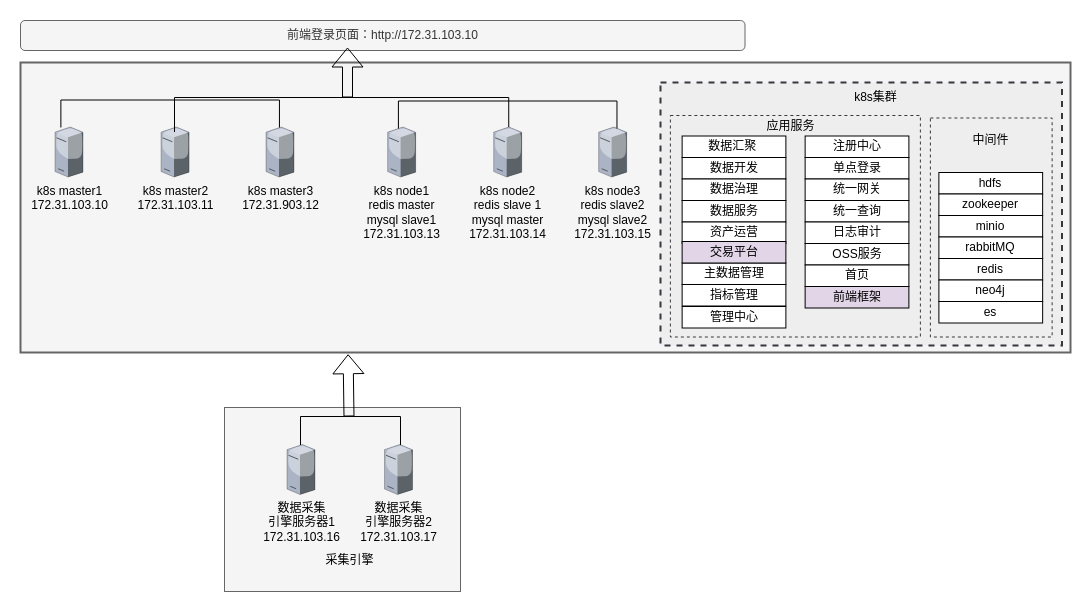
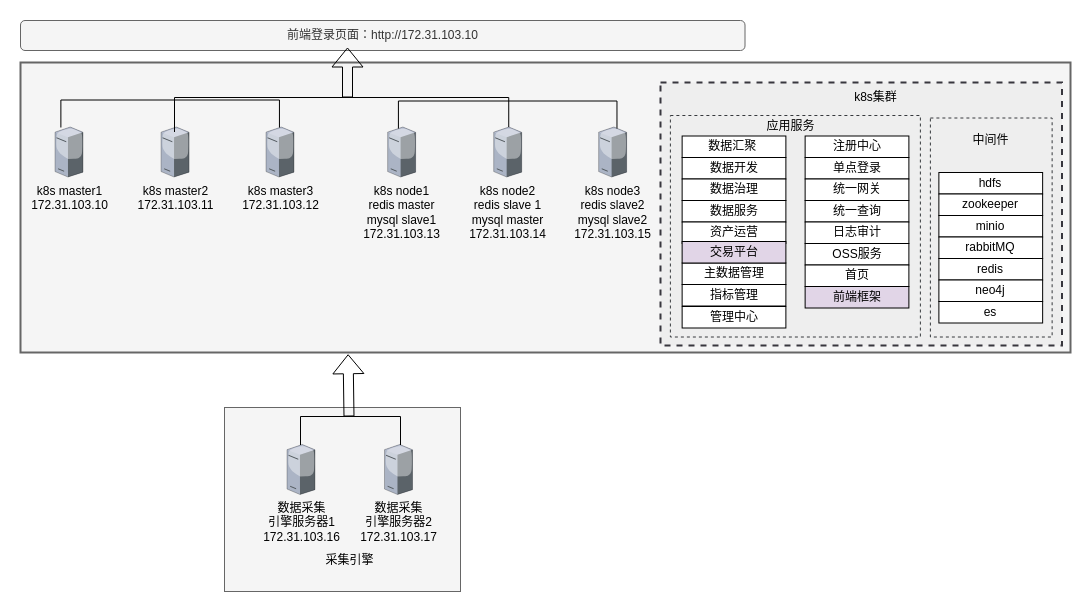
  <mxCell id="0" />
  <mxCell id="1" parent="0" />
  <mxCell id="2" value="" style="rounded=0;whiteSpace=wrap;html=1;fillColor=#f5f5f5;strokeColor=#666666;fontColor=#333333;" vertex="1" parent="1"><mxGeometry x="224" y="407" width="236" height="184" as="geometry" /></mxCell>
  <mxCell id="3" value="" style="rounded=0;whiteSpace=wrap;html=1;fillColor=#f5f5f5;strokeColor=#666666;fontColor=#333333;strokeWidth=2;" vertex="1" parent="1"><mxGeometry x="20" y="62" width="1050" height="290" as="geometry" /></mxCell>
  <mxCell id="4" value="前端登录页面：http://172.31.103.10" style="rounded=1;whiteSpace=wrap;html=1;fillColor=#f5f5f5;strokeColor=#666666;fontColor=#333333;" vertex="1" parent="1"><mxGeometry x="20" y="20" width="724.5" height="30" as="geometry" /></mxCell>
  <mxCell id="5" value="k8s&amp;nbsp;master1&lt;br&gt;172.31.103.10" style="verticalLabelPosition=bottom;sketch=0;aspect=fixed;html=1;verticalAlign=top;strokeColor=rgb(0, 0, 0);align=center;outlineConnect=0;shape=mxgraph.citrix.tower_server;shadow=0;dashed=0;fontFamily=Helvetica;fontSize=12;fontColor=rgb(0, 0, 0);fillColor=rgb(255, 255, 255);" vertex="1" parent="1"><mxGeometry x="54.5" y="126.5" width="28.0" height="50" as="geometry" /></mxCell>
  <mxCell id="6" value="k8s&amp;nbsp;master2&lt;br&gt;172.31.103.11" style="verticalLabelPosition=bottom;sketch=0;aspect=fixed;html=1;verticalAlign=top;strokeColor=rgb(0, 0, 0);align=center;outlineConnect=0;shape=mxgraph.citrix.tower_server;shadow=0;dashed=0;fontFamily=Helvetica;fontSize=12;fontColor=rgb(0, 0, 0);fillColor=rgb(255, 255, 255);" vertex="1" parent="1"><mxGeometry x="160.56" y="126.5" width="28.0" height="50" as="geometry" /></mxCell>
- <mxCell id="7" value="k8s&amp;nbsp;master3&lt;br&gt;172.31.903.12" style="verticalLabelPosition=bottom;sketch=0;aspect=fixed;html=1;verticalAlign=top;strokeColor=rgb(0, 0, 0);align=center;outlineConnect=0;shape=mxgraph.citrix.tower_server;shadow=0;dashed=0;fontFamily=Helvetica;fontSize=12;fontColor=rgb(0, 0, 0);fillColor=rgb(255, 255, 255);" vertex="1" parent="1"><mxGeometry x="265.5" y="126.5" width="28.0" height="50" as="geometry" /></mxCell>
+ <mxCell id="7" value="k8s&amp;nbsp;master3&lt;br&gt;172.31.103.12" style="verticalLabelPosition=bottom;sketch=0;aspect=fixed;html=1;verticalAlign=top;strokeColor=rgb(0, 0, 0);align=center;outlineConnect=0;shape=mxgraph.citrix.tower_server;shadow=0;dashed=0;fontFamily=Helvetica;fontSize=12;fontColor=rgb(0, 0, 0);fillColor=rgb(255, 255, 255);" vertex="1" parent="1"><mxGeometry x="265.5" y="126.5" width="28.0" height="50" as="geometry" /></mxCell>
  <mxCell id="8" value="" style="shape=partialRectangle;whiteSpace=wrap;html=1;bottom=1;right=1;left=1;top=0;fillColor=none;routingCenterX=-0.5;rounded=1;rotation=-180;" vertex="1" parent="1"><mxGeometry x="174" y="97" width="334.24" height="34" as="geometry" /></mxCell>
  <mxCell id="9" value="数据采集&lt;br&gt;引擎服务器1&lt;br&gt;172.31.103.16" style="verticalLabelPosition=bottom;sketch=0;aspect=fixed;html=1;verticalAlign=top;strokeColor=rgb(0, 0, 0);align=center;outlineConnect=0;shape=mxgraph.citrix.tower_server;shadow=0;dashed=0;fontFamily=Helvetica;fontSize=12;fontColor=rgb(0, 0, 0);fillColor=rgb(255, 255, 255);" vertex="1" parent="1"><mxGeometry x="286.5" y="444" width="28.0" height="50" as="geometry" /></mxCell>
  <mxCell id="10" value="采集引擎" style="text;html=1;align=center;verticalAlign=middle;resizable=0;points=[];autosize=1;strokeColor=none;fillColor=none;" vertex="1" parent="1"><mxGeometry x="320" y="551" width="58" height="18" as="geometry" /></mxCell>
  <mxCell id="11" value="" style="shape=partialRectangle;whiteSpace=wrap;html=1;bottom=1;right=1;left=1;top=0;fillColor=none;routingCenterX=-0.5;rounded=1;rotation=-180;" vertex="1" parent="1"><mxGeometry x="60.38" y="99.5" width="218.56" height="27" as="geometry" /></mxCell>
  <mxCell id="12" value="" style="rounded=0;whiteSpace=wrap;html=1;dashed=1;fillColor=#eeeeee;strokeColor=#38373e;strokeWidth=2;" vertex="1" parent="1"><mxGeometry x="660" y="82" width="401.5" height="263" as="geometry" /></mxCell>
  <mxCell id="13" value="" style="rounded=0;whiteSpace=wrap;html=1;dashed=1;fillColor=#eeeeee;strokeColor=#36393d;" vertex="1" parent="1"><mxGeometry x="929.88" y="117.5" width="121.75" height="219" as="geometry" /></mxCell>
  <mxCell id="14" value="中间件" style="text;html=1;align=center;verticalAlign=middle;resizable=0;points=[];autosize=1;strokeColor=none;fillColor=none;" vertex="1" parent="1"><mxGeometry x="963.26" y="126.5" width="54" height="26" as="geometry" /></mxCell>
  <mxCell id="15" value="hdfs" style="rounded=0;whiteSpace=wrap;html=1;" vertex="1" parent="1"><mxGeometry x="938.38" y="172" width="103.75" height="21.5" as="geometry" /></mxCell>
  <mxCell id="16" value="zookeeper" style="rounded=0;whiteSpace=wrap;html=1;" vertex="1" parent="1"><mxGeometry x="938.38" y="193.5" width="103.75" height="21.5" as="geometry" /></mxCell>
  <mxCell id="17" value="minio" style="rounded=0;whiteSpace=wrap;html=1;" vertex="1" parent="1"><mxGeometry x="938.38" y="215" width="103.75" height="21.5" as="geometry" /></mxCell>
  <mxCell id="18" value="rabbitMQ" style="rounded=0;whiteSpace=wrap;html=1;" vertex="1" parent="1"><mxGeometry x="938.39" y="236.5" width="103.75" height="21.5" as="geometry" /></mxCell>
  <mxCell id="19" value="redis" style="rounded=0;whiteSpace=wrap;html=1;" vertex="1" parent="1"><mxGeometry x="938.39" y="258" width="103.75" height="21.5" as="geometry" /></mxCell>
  <mxCell id="20" value="" style="rounded=0;whiteSpace=wrap;html=1;dashed=1;fillColor=#eeeeee;strokeColor=#36393d;" vertex="1" parent="1"><mxGeometry x="669.88" y="115" width="250" height="221.5" as="geometry" /></mxCell>
  <mxCell id="21" value="数据汇聚&amp;nbsp;" style="rounded=0;whiteSpace=wrap;html=1;" vertex="1" parent="1"><mxGeometry x="681.63" y="135.5" width="103.75" height="21.5" as="geometry" /></mxCell>
  <mxCell id="22" value="数据开发" style="rounded=0;whiteSpace=wrap;html=1;" vertex="1" parent="1"><mxGeometry x="681.63" y="157" width="103.75" height="21.5" as="geometry" /></mxCell>
  <mxCell id="23" value="数据治理" style="rounded=0;whiteSpace=wrap;html=1;" vertex="1" parent="1"><mxGeometry x="681.63" y="178.5" width="103.75" height="21.5" as="geometry" /></mxCell>
  <mxCell id="24" value="数据服务" style="rounded=0;whiteSpace=wrap;html=1;" vertex="1" parent="1"><mxGeometry x="681.63" y="200" width="103.75" height="21.5" as="geometry" /></mxCell>
  <mxCell id="25" value="资产运营" style="rounded=0;whiteSpace=wrap;html=1;" vertex="1" parent="1"><mxGeometry x="681.63" y="221.5" width="103.75" height="21.5" as="geometry" /></mxCell>
  <mxCell id="26" value="主数据管理" style="rounded=0;whiteSpace=wrap;html=1;" vertex="1" parent="1"><mxGeometry x="681.63" y="262.5" width="103.75" height="21.5" as="geometry" /></mxCell>
  <mxCell id="27" value="指标管理" style="rounded=0;whiteSpace=wrap;html=1;" vertex="1" parent="1"><mxGeometry x="681.63" y="284" width="103.75" height="21.5" as="geometry" /></mxCell>
  <mxCell id="28" value="管理中心" style="rounded=0;whiteSpace=wrap;html=1;" vertex="1" parent="1"><mxGeometry x="681.63" y="306" width="103.75" height="21.5" as="geometry" /></mxCell>
  <mxCell id="29" value="注册中心" style="rounded=0;whiteSpace=wrap;html=1;" vertex="1" parent="1"><mxGeometry x="804.63" y="135.5" width="103.75" height="21.5" as="geometry" /></mxCell>
  <mxCell id="30" value="单点登录" style="rounded=0;whiteSpace=wrap;html=1;" vertex="1" parent="1"><mxGeometry x="804.63" y="157" width="103.75" height="21.5" as="geometry" /></mxCell>
  <mxCell id="31" value="统一网关" style="rounded=0;whiteSpace=wrap;html=1;" vertex="1" parent="1"><mxGeometry x="804.63" y="178.5" width="103.75" height="21.5" as="geometry" /></mxCell>
  <mxCell id="32" value="统一查询" style="rounded=0;whiteSpace=wrap;html=1;" vertex="1" parent="1"><mxGeometry x="804.63" y="200" width="103.75" height="21.5" as="geometry" /></mxCell>
  <mxCell id="33" value="日志审计" style="rounded=0;whiteSpace=wrap;html=1;" vertex="1" parent="1"><mxGeometry x="804.63" y="221.5" width="103.75" height="21.5" as="geometry" /></mxCell>
  <mxCell id="34" value="OSS服务" style="rounded=0;whiteSpace=wrap;html=1;" vertex="1" parent="1"><mxGeometry x="804.63" y="243" width="103.75" height="21.5" as="geometry" /></mxCell>
  <mxCell id="35" value="交易平台" style="rounded=0;whiteSpace=wrap;html=1;fillColor=#e1d5e7;" vertex="1" parent="1"><mxGeometry x="681.63" y="241" width="103.75" height="21.5" as="geometry" /></mxCell>
  <mxCell id="36" value="首页" style="rounded=0;whiteSpace=wrap;html=1;" vertex="1" parent="1"><mxGeometry x="804.63" y="264.5" width="103.75" height="21.5" as="geometry" /></mxCell>
  <mxCell id="37" value="前端框架" style="rounded=0;whiteSpace=wrap;html=1;fillColor=#e1d5e7;" vertex="1" parent="1"><mxGeometry x="804.63" y="286" width="103.75" height="21.5" as="geometry" /></mxCell>
  <mxCell id="38" value="应用服务" style="text;html=1;align=center;verticalAlign=middle;resizable=0;points=[];autosize=1;strokeColor=none;fillColor=none;rotation=0;" vertex="1" parent="1"><mxGeometry x="754.88" y="111" width="70" height="30" as="geometry" /></mxCell>
  <mxCell id="39" value="neo4j" style="rounded=0;whiteSpace=wrap;html=1;" vertex="1" parent="1"><mxGeometry x="938.39" y="279.5" width="103.75" height="21.5" as="geometry" /></mxCell>
  <mxCell id="40" value="es" style="rounded=0;whiteSpace=wrap;html=1;" vertex="1" parent="1"><mxGeometry x="938.39" y="301" width="103.75" height="21.5" as="geometry" /></mxCell>
  <mxCell id="41" value="k8s node1&lt;br&gt;redis master&lt;br&gt;mysql slave1&lt;br&gt;172.31.103.13" style="verticalLabelPosition=bottom;sketch=0;aspect=fixed;html=1;verticalAlign=top;strokeColor=rgb(0, 0, 0);align=center;outlineConnect=0;shape=mxgraph.citrix.tower_server;shadow=0;dashed=0;fontFamily=Helvetica;fontSize=12;fontColor=rgb(0, 0, 0);fillColor=rgb(255, 255, 255);" vertex="1" parent="1"><mxGeometry x="387.13" y="126.5" width="28.0" height="50" as="geometry" /></mxCell>
  <mxCell id="42" value="k8s node2&lt;br&gt;redis slave 1&lt;br&gt;mysql master&lt;br&gt;172.31.103.14" style="verticalLabelPosition=bottom;sketch=0;aspect=fixed;html=1;verticalAlign=top;strokeColor=rgb(0, 0, 0);align=center;outlineConnect=0;shape=mxgraph.citrix.tower_server;shadow=0;dashed=0;fontFamily=Helvetica;fontSize=12;fontColor=rgb(0, 0, 0);fillColor=rgb(255, 255, 255);" vertex="1" parent="1"><mxGeometry x="493.19" y="126.5" width="28.0" height="50" as="geometry" /></mxCell>
  <mxCell id="43" value="k8s node3&lt;br&gt;redis slave2&lt;br&gt;mysql slave2&lt;br&gt;172.31.103.15" style="verticalLabelPosition=bottom;sketch=0;aspect=fixed;html=1;verticalAlign=top;strokeColor=rgb(0, 0, 0);align=center;outlineConnect=0;shape=mxgraph.citrix.tower_server;shadow=0;dashed=0;fontFamily=Helvetica;fontSize=12;fontColor=rgb(0, 0, 0);fillColor=rgb(255, 255, 255);" vertex="1" parent="1"><mxGeometry x="598.13" y="126.5" width="28.0" height="50" as="geometry" /></mxCell>
  <mxCell id="44" value="数据采集&lt;br&gt;引擎服务器2&lt;br&gt;172.31.103.17" style="verticalLabelPosition=bottom;sketch=0;aspect=fixed;html=1;verticalAlign=top;strokeColor=rgb(0, 0, 0);align=center;outlineConnect=0;shape=mxgraph.citrix.tower_server;shadow=0;dashed=0;fontFamily=Helvetica;fontSize=12;fontColor=rgb(0, 0, 0);fillColor=rgb(255, 255, 255);" vertex="1" parent="1"><mxGeometry x="384.01" y="444" width="28.0" height="50" as="geometry" /></mxCell>
  <mxCell id="45" value="" style="shape=partialRectangle;whiteSpace=wrap;html=1;bottom=1;right=1;left=1;top=0;fillColor=none;routingCenterX=-0.5;rounded=1;rotation=-180;" vertex="1" parent="1"><mxGeometry x="397.91" y="100.5" width="218.56" height="27" as="geometry" /></mxCell>
  <mxCell id="46" value="k8s集群" style="text;html=1;align=center;verticalAlign=middle;resizable=0;points=[];autosize=1;strokeColor=none;fillColor=none;rotation=0;" vertex="1" parent="1"><mxGeometry x="839.63" y="82" width="70" height="30" as="geometry" /></mxCell>
  <mxCell id="47" value="" style="shape=partialRectangle;whiteSpace=wrap;html=1;bottom=1;right=1;left=1;top=0;fillColor=none;routingCenterX=-0.5;rotation=-180;" vertex="1" parent="1"><mxGeometry x="300" y="416" width="100" height="28" as="geometry" /></mxCell>
  <mxCell id="48" value="" style="shape=flexArrow;endArrow=classic;html=1;rounded=0;" edge="1" parent="1"><mxGeometry width="50" height="50" relative="1" as="geometry"><mxPoint x="347" y="97" as="sourcePoint" /><mxPoint x="347" y="47" as="targetPoint" /></mxGeometry></mxCell>
  <mxCell id="49" value="" style="shape=flexArrow;endArrow=classic;html=1;rounded=0;entryX=0.312;entryY=1.006;entryDx=0;entryDy=0;entryPerimeter=0;" edge="1" parent="1" target="3"><mxGeometry width="50" height="50" relative="1" as="geometry"><mxPoint x="348.5" y="416" as="sourcePoint" /><mxPoint x="348.5" y="366" as="targetPoint" /></mxGeometry></mxCell>
